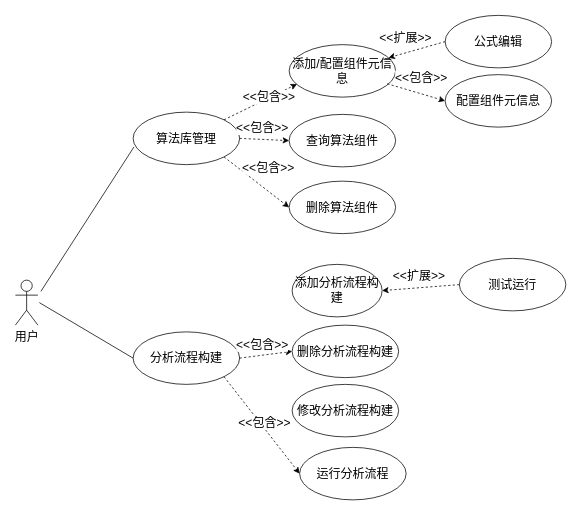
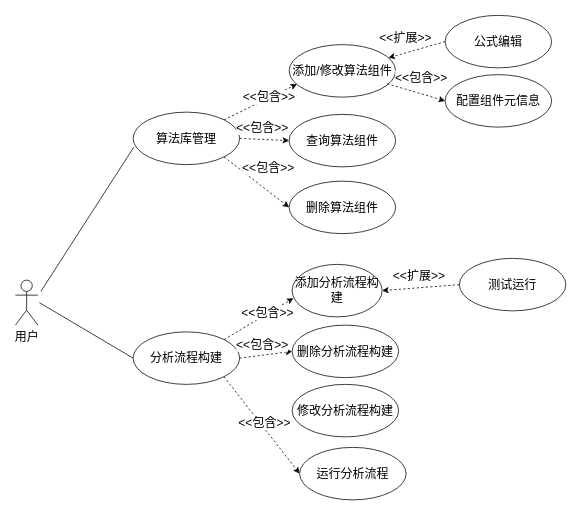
  <mxCell id="0" />
  <mxCell id="1" parent="0" />
  <mxCell id="2" style="rounded=0;orthogonalLoop=1;jettySize=auto;html=1;entryX=0;entryY=0.5;entryDx=0;entryDy=0;endArrow=none;endFill=0;" edge="1" parent="1" target="7"><mxGeometry relative="1" as="geometry"><mxPoint x="52" y="403" as="sourcePoint" /></mxGeometry></mxCell>
  <mxCell id="3" value="&lt;font style=&quot;font-size: 16px;&quot;&gt;用户&lt;/font&gt;" style="shape=umlActor;verticalLabelPosition=bottom;verticalAlign=top;html=1;" vertex="1" parent="1"><mxGeometry x="20" y="373" width="30" height="60" as="geometry" /></mxCell>
  <mxCell id="4" value="&lt;font style=&quot;font-size: 16px;&quot;&gt;算法库管理&lt;/font&gt;" style="ellipse;whiteSpace=wrap;html=1;" vertex="1" parent="1"><mxGeometry x="177" y="149" width="142" height="70" as="geometry" /></mxCell>
+ <mxCell id="5" style="rounded=0;orthogonalLoop=1;jettySize=auto;html=1;exitX=1;exitY=0;exitDx=0;exitDy=0;dashed=1;entryX=0.014;entryY=0.645;entryDx=0;entryDy=0;entryPerimeter=0;" edge="1" parent="1" source="7" target="8"><mxGeometry relative="1" as="geometry"><Array as="points" /></mxGeometry></mxCell>
+ <mxCell id="6" value="&lt;font style=&quot;font-size: 16px;&quot;&gt;&amp;lt;&amp;lt;包含&amp;gt;&amp;gt;&lt;/font&gt;" style="edgeLabel;html=1;align=center;verticalAlign=middle;resizable=0;points=[];" vertex="1" connectable="0" parent="5"><mxGeometry x="0.257" y="1" relative="1" as="geometry"><mxPoint x="-1" as="offset" /></mxGeometry></mxCell>
  <mxCell id="7" value="&lt;font style=&quot;font-size: 16px;&quot;&gt;分析流程构建&lt;/font&gt;" style="ellipse;whiteSpace=wrap;html=1;" vertex="1" parent="1"><mxGeometry x="177" y="442" width="142" height="70" as="geometry" /></mxCell>
  <mxCell id="8" value="&lt;font style=&quot;font-size: 16px;&quot;&gt;添加分析流程构建&lt;/font&gt;" style="ellipse;whiteSpace=wrap;html=1;" vertex="1" parent="1"><mxGeometry x="389" y="352" width="120" height="70" as="geometry" /></mxCell>
  <mxCell id="9" value="&lt;font style=&quot;font-size: 16px;&quot;&gt;删除分析流程构建&lt;/font&gt;" style="ellipse;whiteSpace=wrap;html=1;" vertex="1" parent="1"><mxGeometry x="389" y="433" width="142" height="70" as="geometry" /></mxCell>
  <mxCell id="10" value="&lt;font style=&quot;font-size: 16px;&quot;&gt;修改分析流程构建&lt;/font&gt;" style="ellipse;whiteSpace=wrap;html=1;" vertex="1" parent="1"><mxGeometry x="389" y="512" width="142" height="70" as="geometry" /></mxCell>
  <mxCell id="11" style="rounded=0;orthogonalLoop=1;jettySize=auto;html=1;entryX=0.008;entryY=0.663;entryDx=0;entryDy=0;entryPerimeter=0;endArrow=none;endFill=0;" edge="1" parent="1" target="4"><mxGeometry relative="1" as="geometry"><mxPoint x="54" y="388" as="sourcePoint" /></mxGeometry></mxCell>
  <mxCell id="12" value="&lt;font style=&quot;font-size: 16px;&quot;&gt;运行分析流程&lt;/font&gt;" style="ellipse;whiteSpace=wrap;html=1;" vertex="1" parent="1"><mxGeometry x="399" y="596" width="142" height="70" as="geometry" /></mxCell>
  <mxCell id="13" style="rounded=0;orthogonalLoop=1;jettySize=auto;html=1;exitX=1;exitY=0.5;exitDx=0;exitDy=0;dashed=1;entryX=0;entryY=0.5;entryDx=0;entryDy=0;" edge="1" parent="1" source="7" target="9"><mxGeometry relative="1" as="geometry"><mxPoint x="309" y="462" as="sourcePoint" /><mxPoint x="401" y="407" as="targetPoint" /><Array as="points" /></mxGeometry></mxCell>
  <mxCell id="14" value="&lt;font style=&quot;font-size: 16px;&quot;&gt;&amp;lt;&amp;lt;包含&amp;gt;&amp;gt;&lt;/font&gt;" style="edgeLabel;html=1;align=center;verticalAlign=middle;resizable=0;points=[];" vertex="1" connectable="0" parent="13"><mxGeometry x="0.257" y="1" relative="1" as="geometry"><mxPoint x="-14" y="-12" as="offset" /></mxGeometry></mxCell>
  <mxCell id="15" style="rounded=0;orthogonalLoop=1;jettySize=auto;html=1;exitX=1;exitY=1;exitDx=0;exitDy=0;dashed=1;entryX=0;entryY=0.5;entryDx=0;entryDy=0;" edge="1" parent="1" source="7" target="12"><mxGeometry relative="1" as="geometry"><mxPoint x="320" y="505" as="sourcePoint" /><mxPoint x="399" y="557" as="targetPoint" /><Array as="points" /></mxGeometry></mxCell>
  <mxCell id="16" value="&lt;font style=&quot;font-size: 16px;&quot;&gt;&amp;lt;&amp;lt;包含&amp;gt;&amp;gt;&lt;/font&gt;" style="edgeLabel;html=1;align=center;verticalAlign=middle;resizable=0;points=[];" vertex="1" connectable="0" parent="15"><mxGeometry x="0.257" y="1" relative="1" as="geometry"><mxPoint x="-11" y="-20" as="offset" /></mxGeometry></mxCell>
  <mxCell id="17" value="&lt;font style=&quot;font-size: 16px;&quot;&gt;测试运行&lt;/font&gt;" style="ellipse;whiteSpace=wrap;html=1;" vertex="1" parent="1"><mxGeometry x="612" y="344" width="142" height="70" as="geometry" /></mxCell>
  <mxCell id="18" style="rounded=0;orthogonalLoop=1;jettySize=auto;html=1;exitX=0;exitY=0.5;exitDx=0;exitDy=0;dashed=1;entryX=1;entryY=0.5;entryDx=0;entryDy=0;" edge="1" parent="1" source="17" target="8"><mxGeometry relative="1" as="geometry"><mxPoint x="309" y="462" as="sourcePoint" /><mxPoint x="401" y="407" as="targetPoint" /><Array as="points" /></mxGeometry></mxCell>
  <mxCell id="19" value="&lt;font style=&quot;font-size: 16px;&quot;&gt;&amp;lt;&amp;lt;扩展&amp;gt;&amp;gt;&lt;/font&gt;" style="edgeLabel;html=1;align=center;verticalAlign=middle;resizable=0;points=[];" vertex="1" connectable="0" parent="18"><mxGeometry x="0.257" y="1" relative="1" as="geometry"><mxPoint x="10" y="-19" as="offset" /></mxGeometry></mxCell>
- <mxCell id="20" value="&lt;font style=&quot;font-size: 16px;&quot;&gt;添加/配置组件元信息&lt;/font&gt;" style="ellipse;whiteSpace=wrap;html=1;" vertex="1" parent="1"><mxGeometry x="385" y="59" width="142" height="70" as="geometry" /></mxCell>
+ <mxCell id="20" value="&lt;font style=&quot;font-size: 16px;&quot;&gt;添加/修改算法组件&lt;/font&gt;" style="ellipse;whiteSpace=wrap;html=1;" vertex="1" parent="1"><mxGeometry x="385" y="59" width="142" height="70" as="geometry" /></mxCell>
  <mxCell id="21" value="&lt;font style=&quot;font-size: 16px;&quot;&gt;删除算法组件&lt;/font&gt;" style="ellipse;whiteSpace=wrap;html=1;" vertex="1" parent="1"><mxGeometry x="385" y="241" width="142" height="70" as="geometry" /></mxCell>
  <mxCell id="22" value="&lt;font style=&quot;font-size: 16px;&quot;&gt;查询算法组件&lt;/font&gt;" style="ellipse;whiteSpace=wrap;html=1;" vertex="1" parent="1"><mxGeometry x="385" y="152" width="142" height="70" as="geometry" /></mxCell>
  <mxCell id="23" style="rounded=0;orthogonalLoop=1;jettySize=auto;html=1;dashed=1;exitX=1;exitY=0;exitDx=0;exitDy=0;entryX=0.074;entryY=0.752;entryDx=0;entryDy=0;entryPerimeter=0;" edge="1" parent="1" source="4" target="20"><mxGeometry relative="1" as="geometry"><mxPoint x="299" y="21" as="sourcePoint" /><mxPoint x="394" y="109" as="targetPoint" /><Array as="points" /></mxGeometry></mxCell>
  <mxCell id="24" value="&lt;font style=&quot;font-size: 16px;&quot;&gt;&amp;lt;&amp;lt;包含&amp;gt;&amp;gt;&lt;/font&gt;" style="edgeLabel;html=1;align=center;verticalAlign=middle;resizable=0;points=[];" vertex="1" connectable="0" parent="23"><mxGeometry x="0.257" y="1" relative="1" as="geometry"><mxPoint x="-1" as="offset" /></mxGeometry></mxCell>
  <mxCell id="25" style="rounded=0;orthogonalLoop=1;jettySize=auto;html=1;dashed=1;exitX=1;exitY=0.5;exitDx=0;exitDy=0;entryX=0;entryY=0.5;entryDx=0;entryDy=0;" edge="1" parent="1" source="4" target="22"><mxGeometry relative="1" as="geometry"><mxPoint x="309" y="169" as="sourcePoint" /><mxPoint x="410" y="103" as="targetPoint" /><Array as="points" /></mxGeometry></mxCell>
  <mxCell id="26" value="&lt;font style=&quot;font-size: 16px;&quot;&gt;&amp;lt;&amp;lt;包含&amp;gt;&amp;gt;&lt;/font&gt;" style="edgeLabel;html=1;align=center;verticalAlign=middle;resizable=0;points=[];" vertex="1" connectable="0" parent="25"><mxGeometry x="0.257" y="1" relative="1" as="geometry"><mxPoint x="-13" y="-15" as="offset" /></mxGeometry></mxCell>
  <mxCell id="27" style="rounded=0;orthogonalLoop=1;jettySize=auto;html=1;dashed=1;exitX=1;exitY=1;exitDx=0;exitDy=0;entryX=0;entryY=0.5;entryDx=0;entryDy=0;" edge="1" parent="1" source="4" target="21"><mxGeometry relative="1" as="geometry"><mxPoint x="329" y="194" as="sourcePoint" /><mxPoint x="413" y="183" as="targetPoint" /><Array as="points" /></mxGeometry></mxCell>
  <mxCell id="28" value="&lt;font style=&quot;font-size: 16px;&quot;&gt;&amp;lt;&amp;lt;包含&amp;gt;&amp;gt;&lt;/font&gt;" style="edgeLabel;html=1;align=center;verticalAlign=middle;resizable=0;points=[];" vertex="1" connectable="0" parent="27"><mxGeometry x="0.257" y="1" relative="1" as="geometry"><mxPoint x="3" y="-28" as="offset" /></mxGeometry></mxCell>
  <mxCell id="29" value="&lt;font style=&quot;font-size: 16px;&quot;&gt;公式编辑&lt;/font&gt;" style="ellipse;whiteSpace=wrap;html=1;" vertex="1" parent="1"><mxGeometry x="593" y="20" width="142" height="70" as="geometry" /></mxCell>
  <mxCell id="30" style="rounded=0;orthogonalLoop=1;jettySize=auto;html=1;exitX=0;exitY=0.5;exitDx=0;exitDy=0;dashed=1;" edge="1" parent="1" source="29" target="20"><mxGeometry relative="1" as="geometry"><mxPoint x="622" y="389" as="sourcePoint" /><mxPoint x="541" y="397" as="targetPoint" /><Array as="points" /></mxGeometry></mxCell>
  <mxCell id="31" value="&lt;font style=&quot;font-size: 16px;&quot;&gt;&amp;lt;&amp;lt;扩展&amp;gt;&amp;gt;&lt;/font&gt;" style="edgeLabel;html=1;align=center;verticalAlign=middle;resizable=0;points=[];" vertex="1" connectable="0" parent="30"><mxGeometry x="0.257" y="1" relative="1" as="geometry"><mxPoint x="-7" y="-20" as="offset" /></mxGeometry></mxCell>
  <mxCell id="32" value="&lt;font style=&quot;font-size: 16px;&quot;&gt;配置组件元信息&lt;/font&gt;" style="ellipse;whiteSpace=wrap;html=1;" vertex="1" parent="1"><mxGeometry x="593" y="99" width="142" height="70" as="geometry" /></mxCell>
  <mxCell id="33" style="rounded=0;orthogonalLoop=1;jettySize=auto;html=1;dashed=1;entryX=0;entryY=0.5;entryDx=0;entryDy=0;exitX=0.921;exitY=0.745;exitDx=0;exitDy=0;exitPerimeter=0;" edge="1" parent="1" source="20" target="32"><mxGeometry relative="1" as="geometry"><mxPoint x="526.997" y="103.004" as="sourcePoint" /><mxPoint x="600.3" y="119" as="targetPoint" /><Array as="points" /></mxGeometry></mxCell>
  <mxCell id="34" value="&lt;font style=&quot;font-size: 16px;&quot;&gt;&amp;lt;&amp;lt;包含&amp;gt;&amp;gt;&lt;/font&gt;" style="edgeLabel;html=1;align=center;verticalAlign=middle;resizable=0;points=[];" vertex="1" connectable="0" parent="33"><mxGeometry x="0.257" y="1" relative="1" as="geometry"><mxPoint x="-4" y="-22" as="offset" /></mxGeometry></mxCell>
